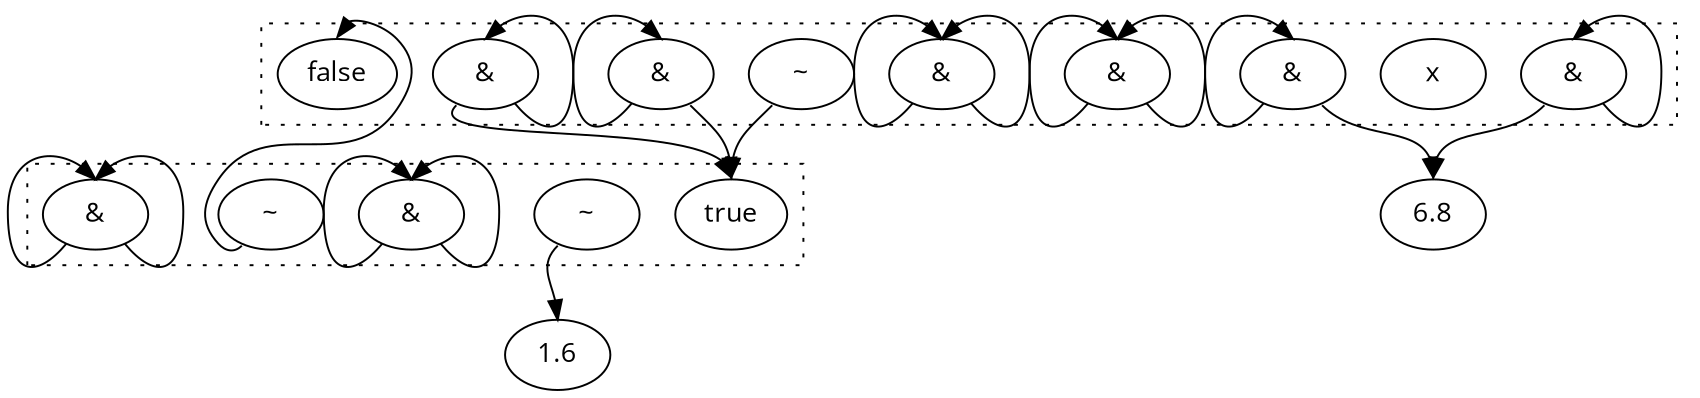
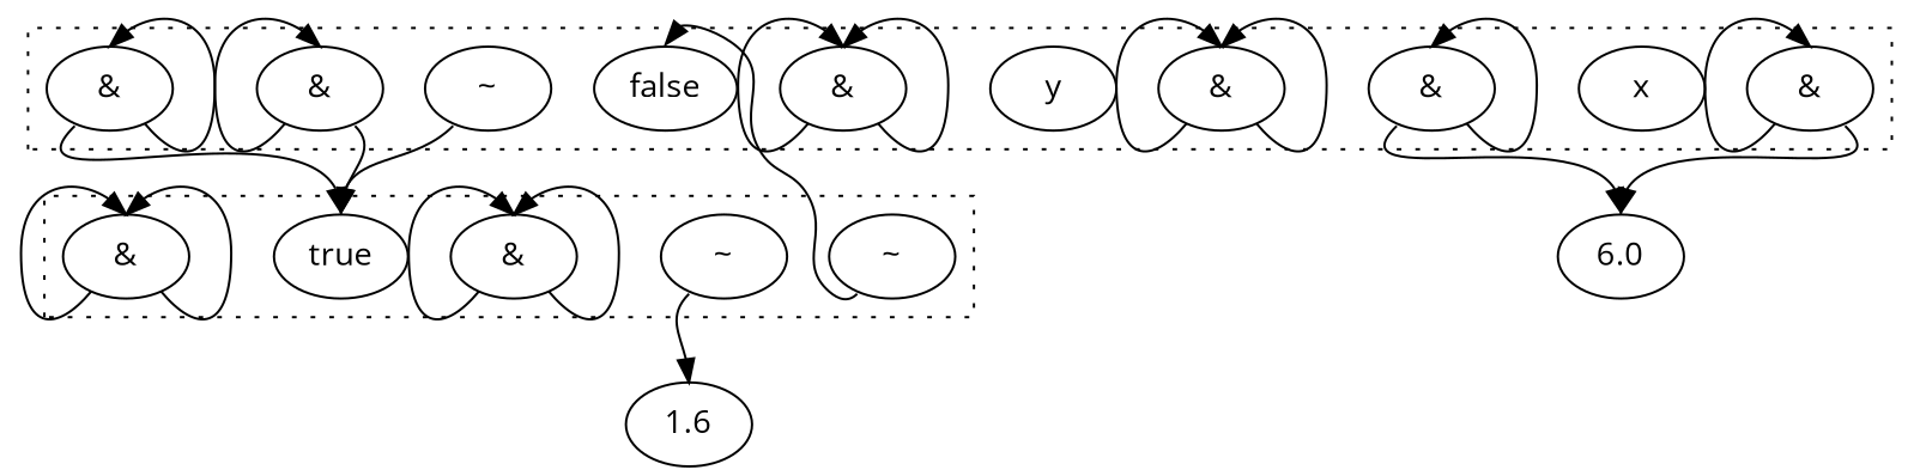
  digraph {
    clusterrank=local
    compound=true
    fontname="Open Sans"
    node [fontname="Open Sans"]
    edge [fontname="Open Sans" headport=n tailport=sw]
    n1 [label=false]
    n2 [label=x]
    n3 [label="~"]
    n4 [label="&"]
+   n5 [label=y]
    n6 [label="&"]
    n7 [label="&"]
    n8 [label="&"]
    n9 [label="&"]
    n10 [label="&"]
    n11 [label=true]
    n12 [label="~"]
    n13 [label="&"]
    n14 [label="~"]
    n15 [label="&"]
-   6.0 [label=6.8]
+   6.0
    n17 [label=1.6]
    subgraph cluster_1 {
      style=dotted
      n1
      n2
      n3
      n4
+     n5
      n6
      n7
      n8
      n9
      n10
    }
    subgraph cluster_2 {
      style=dotted
      n11
      n12
      n13
      n14
      n15
    }
    n3 -> n11
    n4 -> n4
    n4 -> n4 [tailport=se]
    n6 -> n6
    n6 -> n6 [tailport=se]
    n7 -> n7
    n7 -> n11 [tailport=se]
    n8 -> n8
    n8 -> 6.0 [tailport=se]
    n9 -> n9 [tailport=se]
    n9 -> n11
    n10 -> n10 [tailport=se]
    n10 -> 6.0
    n12 -> n17
    n13 -> n13
    n13 -> n13 [tailport=se]
    n14 -> n1
    n15 -> n15
    n15 -> n15 [tailport=se]
  }
